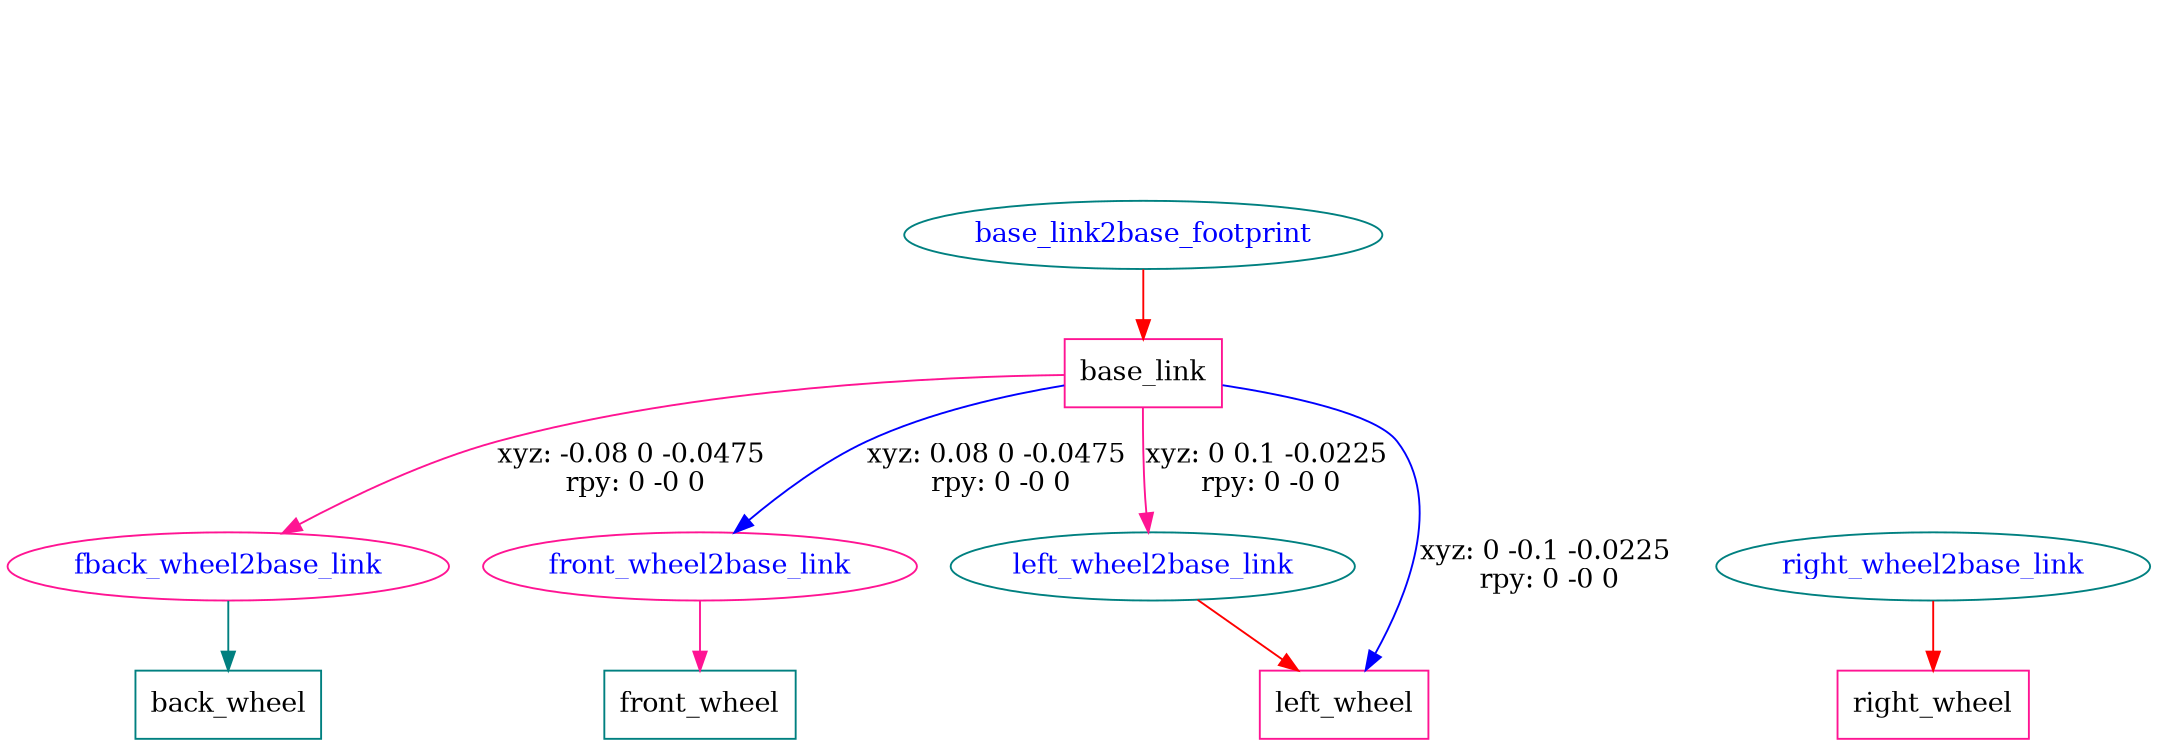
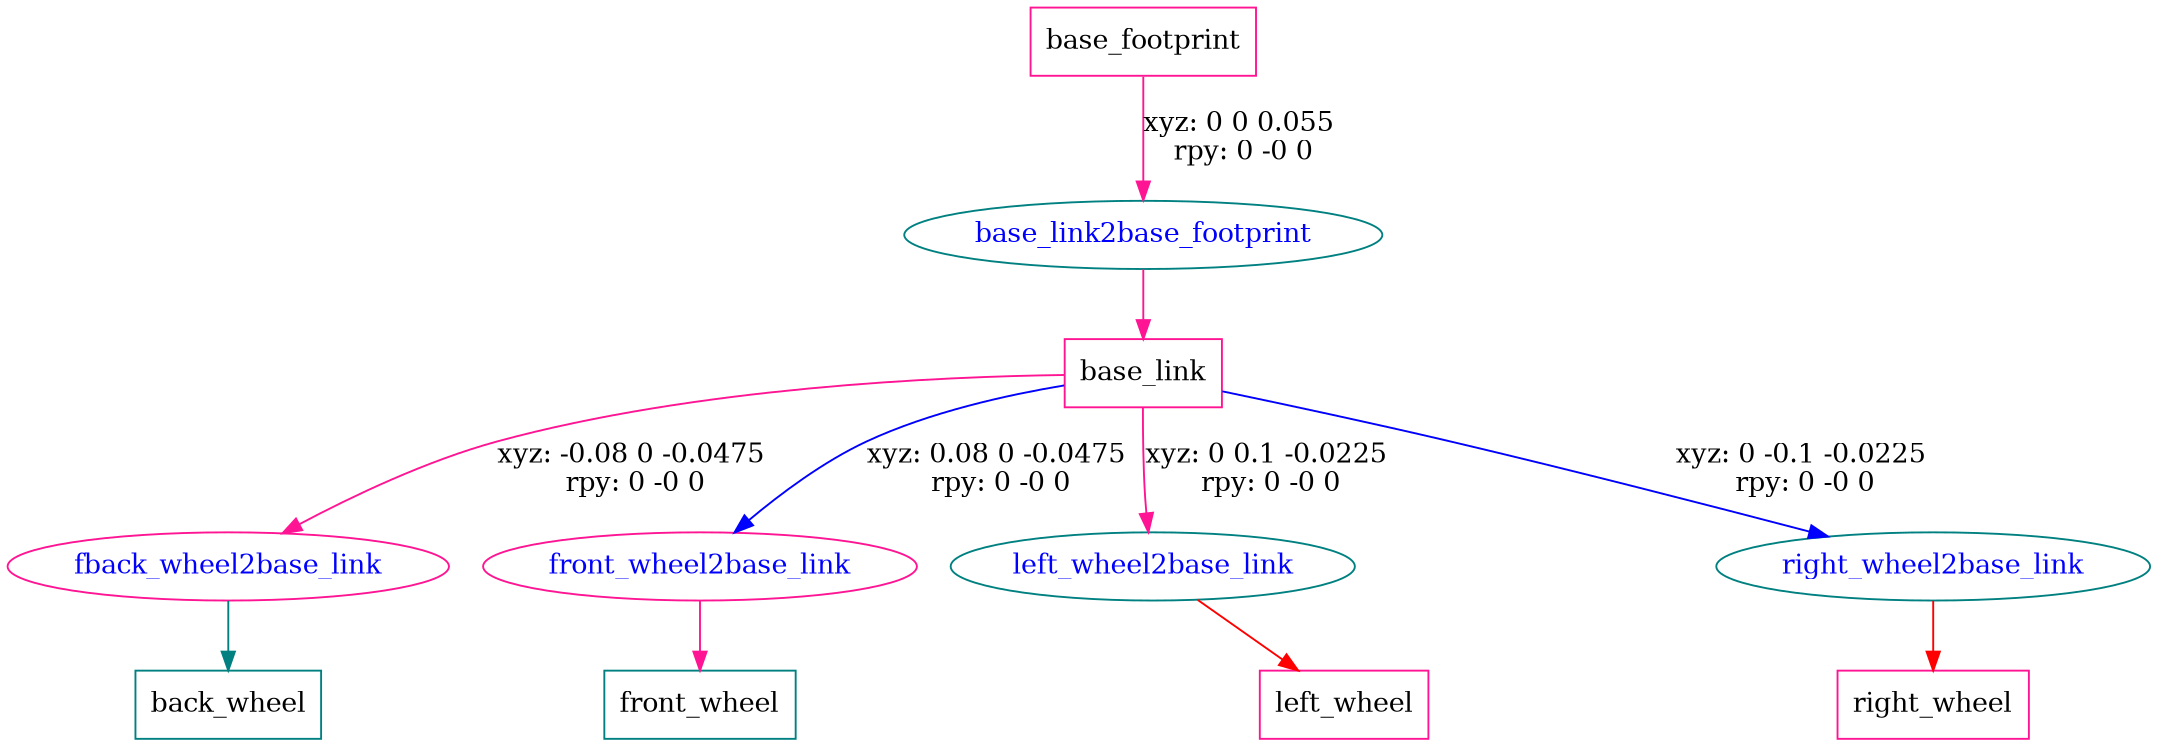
  digraph {
    node [color=deeppink shape=box]
    edge [color=deeppink]
+   n1 [label=base_footprint]
    base_link2base_footprint [color=teal fontcolor=blue shape=ellipse]
    n3 [label=base_link]
    fback_wheel2base_link [fontcolor=blue shape=ellipse]
    front_wheel2base_link [fontcolor=blue shape=ellipse]
    left_wheel2base_link [color=teal fontcolor=blue shape=ellipse]
    right_wheel2base_link [color=teal fontcolor=blue shape=ellipse]
    n8 [color=teal label=back_wheel]
    n9 [color=teal label=front_wheel]
    n10 [label=left_wheel]
    n11 [label=right_wheel]
-   base_link2base_footprint -> n3 [color=red]
+   n1 -> base_link2base_footprint [label="xyz: 0 0 0.055 \nrpy: 0 -0 0"]
+   base_link2base_footprint -> n3
    n3 -> fback_wheel2base_link [label="xyz: -0.08 0 -0.0475 \nrpy: 0 -0 0"]
    n3 -> front_wheel2base_link [color=blue label="xyz: 0.08 0 -0.0475 \nrpy: 0 -0 0"]
    n3 -> left_wheel2base_link [label="xyz: 0 0.1 -0.0225 \nrpy: 0 -0 0"]
-   n3 -> n10 [color=blue label="xyz: 0 -0.1 -0.0225 \nrpy: 0 -0 0"]
+   n3 -> right_wheel2base_link [color=blue label="xyz: 0 -0.1 -0.0225 \nrpy: 0 -0 0"]
    fback_wheel2base_link -> n8 [color=teal]
    front_wheel2base_link -> n9
    left_wheel2base_link -> n10 [color=red]
    right_wheel2base_link -> n11 [color=red]
  }
